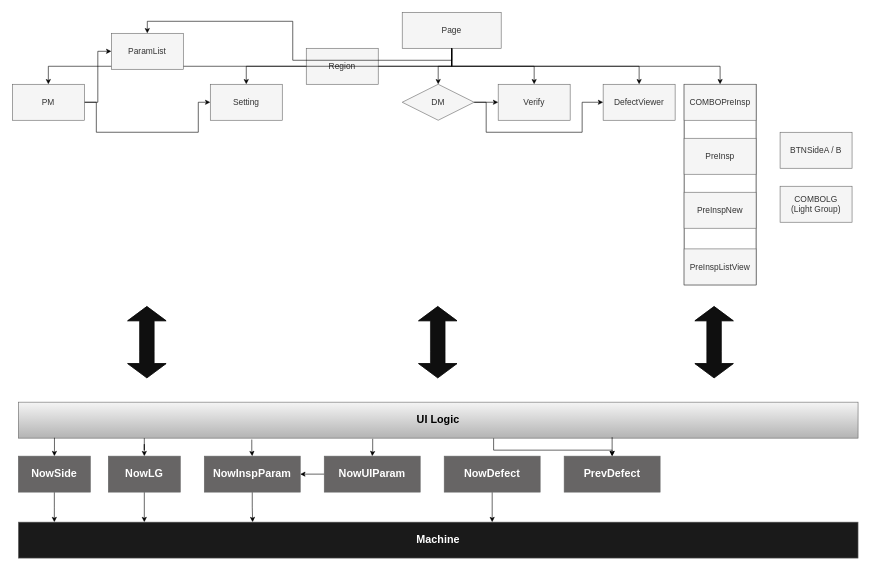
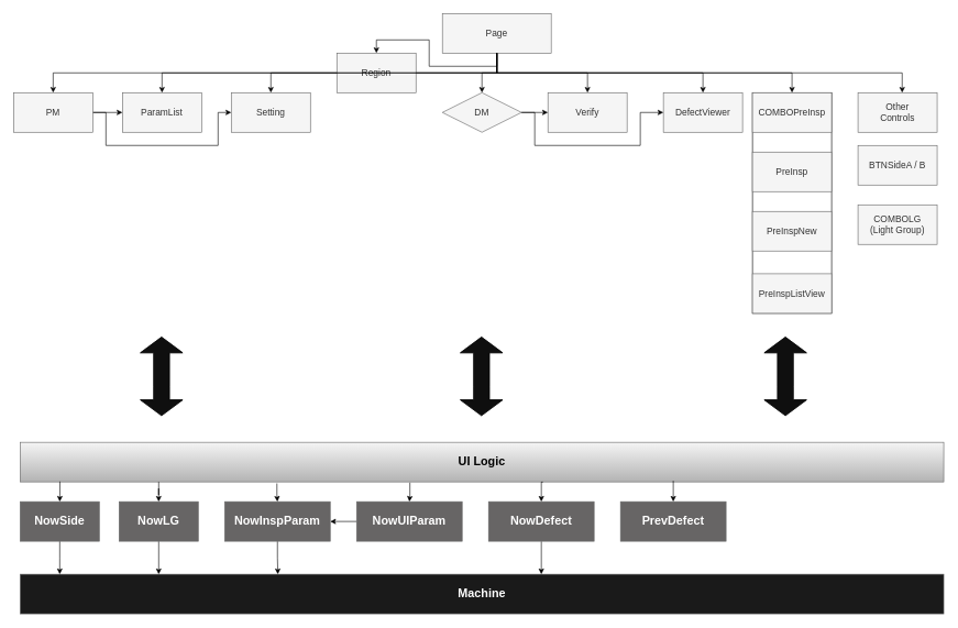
  <mxCell id="0" />
  <mxCell id="1" parent="0" />
  <mxCell id="2" style="edgeStyle=orthogonalEdgeStyle;rounded=0;orthogonalLoop=1;jettySize=auto;html=1;exitX=0.5;exitY=1;exitDx=0;exitDy=0;" edge="1" parent="1" source="3" target="6"><mxGeometry relative="1" as="geometry" /></mxCell>
  <mxCell id="3" value="Page" style="rounded=0;whiteSpace=wrap;html=1;fontSize=14;fillColor=#f5f5f5;fontColor=#333333;strokeColor=#666666;" parent="1" vertex="1"><mxGeometry x="670" y="20" width="165" height="60" as="geometry" /></mxCell>
  <mxCell id="4" style="edgeStyle=orthogonalEdgeStyle;rounded=0;orthogonalLoop=1;jettySize=auto;html=1;exitX=1;exitY=0.5;exitDx=0;exitDy=0;entryX=0;entryY=0.5;entryDx=0;entryDy=0;" edge="1" parent="1" source="6" target="7"><mxGeometry relative="1" as="geometry" /></mxCell>
  <mxCell id="5" style="edgeStyle=orthogonalEdgeStyle;rounded=0;orthogonalLoop=1;jettySize=auto;html=1;exitX=1;exitY=0.5;exitDx=0;exitDy=0;entryX=0;entryY=0.5;entryDx=0;entryDy=0;" edge="1" parent="1" source="6" target="9"><mxGeometry relative="1" as="geometry"><Array as="points"><mxPoint x="160" y="170" /><mxPoint x="160" y="220" /><mxPoint x="330" y="220" /><mxPoint x="330" y="170" /></Array></mxGeometry></mxCell>
  <mxCell id="6" value="PM" style="rounded=0;whiteSpace=wrap;html=1;strokeColor=#666666;fontFamily=Helvetica;fontSize=14;fontColor=#333333;fillColor=#f5f5f5;" parent="1" vertex="1"><mxGeometry x="20" y="140" width="120" height="60" as="geometry" /></mxCell>
- <mxCell id="7" value="ParamList" style="rounded=0;whiteSpace=wrap;html=1;strokeColor=#666666;fontFamily=Helvetica;fontSize=14;fontColor=#333333;fillColor=#f5f5f5;" parent="1" vertex="1"><mxGeometry x="185" y="55" width="120" height="60" as="geometry" /></mxCell>
+ <mxCell id="7" value="ParamList" style="rounded=0;whiteSpace=wrap;html=1;strokeColor=#666666;fontFamily=Helvetica;fontSize=14;fontColor=#333333;fillColor=#f5f5f5;" parent="1" vertex="1"><mxGeometry x="185" y="140" width="120" height="60" as="geometry" /></mxCell>
  <mxCell id="8" value="Region" style="rounded=0;whiteSpace=wrap;html=1;strokeColor=#666666;fontFamily=Helvetica;fontSize=14;fontColor=#333333;fillColor=#f5f5f5;" parent="1" vertex="1"><mxGeometry x="510" y="80" width="120" height="60" as="geometry" /></mxCell>
  <mxCell id="9" value="Setting" style="rounded=0;whiteSpace=wrap;html=1;strokeColor=#666666;fontFamily=Helvetica;fontSize=14;fontColor=#333333;fillColor=#f5f5f5;" parent="1" vertex="1"><mxGeometry x="350" y="140" width="120" height="60" as="geometry" /></mxCell>
  <mxCell id="10" value="Verify" style="rounded=0;whiteSpace=wrap;html=1;strokeColor=#666666;fontFamily=Helvetica;fontSize=14;fontColor=#333333;fillColor=#f5f5f5;" parent="1" vertex="1"><mxGeometry x="830" y="140" width="120" height="60" as="geometry" /></mxCell>
  <mxCell id="11" style="edgeStyle=orthogonalEdgeStyle;rounded=0;orthogonalLoop=1;jettySize=auto;html=1;exitX=0.5;exitY=1;exitDx=0;exitDy=0;entryX=0.5;entryY=0;entryDx=0;entryDy=0;" edge="1" parent="1" source="3" target="7"><mxGeometry relative="1" as="geometry" /></mxCell>
  <mxCell id="12" style="edgeStyle=orthogonalEdgeStyle;rounded=0;orthogonalLoop=1;jettySize=auto;html=1;exitX=0.5;exitY=1;exitDx=0;exitDy=0;entryX=0.5;entryY=0;entryDx=0;entryDy=0;" edge="1" parent="1" source="3" target="9"><mxGeometry relative="1" as="geometry" /></mxCell>
+ <mxCell id="13" style="edgeStyle=orthogonalEdgeStyle;rounded=0;orthogonalLoop=1;jettySize=auto;html=1;exitX=0.5;exitY=1;exitDx=0;exitDy=0;entryX=0.5;entryY=0;entryDx=0;entryDy=0;" edge="1" parent="1" source="3" target="8"><mxGeometry relative="1" as="geometry" /></mxCell>
  <mxCell id="14" style="edgeStyle=orthogonalEdgeStyle;rounded=0;orthogonalLoop=1;jettySize=auto;html=1;exitX=0.5;exitY=1;exitDx=0;exitDy=0;entryX=0.5;entryY=0;entryDx=0;entryDy=0;" edge="1" parent="1" source="3" target="10"><mxGeometry relative="1" as="geometry" /></mxCell>
+ <mxCell id="15" value="Other&lt;br&gt;Controls" style="rounded=0;whiteSpace=wrap;html=1;strokeColor=#666666;fontFamily=Helvetica;fontSize=14;fontColor=#333333;fillColor=#f5f5f5;" vertex="1" parent="1"><mxGeometry x="1300" y="140" width="120" height="60" as="geometry" /></mxCell>
  <mxCell id="16" value="BTNSideA / B" style="rounded=0;whiteSpace=wrap;html=1;strokeColor=#666666;fontFamily=Helvetica;fontSize=14;fontColor=#333333;fillColor=#f5f5f5;" vertex="1" parent="1"><mxGeometry x="1300" y="220" width="120" height="60" as="geometry" /></mxCell>
  <mxCell id="17" value="COMBOLG&lt;br&gt;(Light Group)" style="rounded=0;whiteSpace=wrap;html=1;strokeColor=#666666;fontFamily=Helvetica;fontSize=14;fontColor=#333333;fillColor=#f5f5f5;" vertex="1" parent="1"><mxGeometry x="1300" y="310" width="120" height="60" as="geometry" /></mxCell>
  <mxCell id="18" value="DefectViewer" style="rounded=0;whiteSpace=wrap;html=1;strokeColor=#666666;fontFamily=Helvetica;fontSize=14;fontColor=#333333;fillColor=#f5f5f5;" vertex="1" parent="1"><mxGeometry x="1005" y="140" width="120" height="60" as="geometry" /></mxCell>
  <mxCell id="19" style="edgeStyle=orthogonalEdgeStyle;rounded=0;orthogonalLoop=1;jettySize=auto;html=1;exitX=0.5;exitY=1;exitDx=0;exitDy=0;" edge="1" parent="1" source="3" target="18"><mxGeometry relative="1" as="geometry" /></mxCell>
  <mxCell id="20" style="edgeStyle=orthogonalEdgeStyle;rounded=0;orthogonalLoop=1;jettySize=auto;html=1;exitX=0.5;exitY=1;exitDx=0;exitDy=0;entryX=0.5;entryY=0;entryDx=0;entryDy=0;" edge="1" parent="1" source="3" target="22"><mxGeometry relative="1" as="geometry" /></mxCell>
  <mxCell id="21" value="" style="group;strokeColor=default;" vertex="1" connectable="0" parent="1"><mxGeometry x="1140" y="140" width="120" height="334.5" as="geometry" /></mxCell>
  <mxCell id="22" value="COMBOPreInsp" style="rounded=0;whiteSpace=wrap;html=1;strokeColor=#666666;fontFamily=Helvetica;fontSize=14;fontColor=#333333;fillColor=#f5f5f5;" vertex="1" parent="21"><mxGeometry width="120" height="60" as="geometry" /></mxCell>
  <mxCell id="23" value="PreInsp" style="rounded=0;whiteSpace=wrap;html=1;strokeColor=#666666;fontFamily=Helvetica;fontSize=14;fontColor=#333333;fillColor=#f5f5f5;" vertex="1" parent="21"><mxGeometry y="90" width="120" height="60" as="geometry" /></mxCell>
  <mxCell id="24" value="PreInspNew" style="rounded=0;whiteSpace=wrap;html=1;strokeColor=#666666;fontFamily=Helvetica;fontSize=14;fontColor=#333333;fillColor=#f5f5f5;" vertex="1" parent="21"><mxGeometry y="180" width="120" height="60" as="geometry" /></mxCell>
  <mxCell id="25" value="PreInspListView" style="rounded=0;whiteSpace=wrap;html=1;strokeColor=#666666;fontFamily=Helvetica;fontSize=14;fontColor=#333333;fillColor=#f5f5f5;" vertex="1" parent="21"><mxGeometry y="274.5" width="120" height="60" as="geometry" /></mxCell>
+ <mxCell id="26" style="edgeStyle=orthogonalEdgeStyle;rounded=0;orthogonalLoop=1;jettySize=auto;html=1;exitX=0.5;exitY=1;exitDx=0;exitDy=0;entryX=0.558;entryY=0;entryDx=0;entryDy=0;entryPerimeter=0;" edge="1" parent="1" source="3" target="15"><mxGeometry relative="1" as="geometry" /></mxCell>
  <mxCell id="27" style="edgeStyle=orthogonalEdgeStyle;rounded=0;orthogonalLoop=1;jettySize=auto;html=1;exitX=1;exitY=0.5;exitDx=0;exitDy=0;" edge="1" parent="1" source="28" target="10"><mxGeometry relative="1" as="geometry" /></mxCell>
  <mxCell id="28" value="DM" style="rhombus;whiteSpace=wrap;html=1;strokeColor=#666666;fontFamily=Helvetica;fontSize=14;fontColor=#333333;fillColor=#f5f5f5;" vertex="1" parent="1"><mxGeometry x="670" y="140" width="120" height="60" as="geometry" /></mxCell>
  <mxCell id="29" style="edgeStyle=orthogonalEdgeStyle;rounded=0;orthogonalLoop=1;jettySize=auto;html=1;exitX=0.5;exitY=1;exitDx=0;exitDy=0;entryX=0.5;entryY=0;entryDx=0;entryDy=0;" edge="1" parent="1" source="3" target="28"><mxGeometry relative="1" as="geometry" /></mxCell>
  <mxCell id="30" style="edgeStyle=orthogonalEdgeStyle;rounded=0;orthogonalLoop=1;jettySize=auto;html=1;exitX=1;exitY=0.5;exitDx=0;exitDy=0;entryX=0;entryY=0.5;entryDx=0;entryDy=0;" edge="1" parent="1" source="28" target="18"><mxGeometry relative="1" as="geometry"><Array as="points"><mxPoint x="810" y="170" /><mxPoint x="810" y="220" /><mxPoint x="970" y="220" /><mxPoint x="970" y="170" /></Array></mxGeometry></mxCell>
  <mxCell id="31" value="&lt;span style=&quot;font-size: 18px;&quot;&gt;&lt;b&gt;UI Logic&lt;/b&gt;&lt;/span&gt;" style="rounded=0;whiteSpace=wrap;html=1;strokeColor=#666666;fontFamily=Helvetica;fontSize=14;fillColor=#f5f5f5;gradientColor=#b3b3b3;" vertex="1" parent="1"><mxGeometry x="30" y="670" width="1400" height="60" as="geometry" /></mxCell>
  <mxCell id="32" style="edgeStyle=orthogonalEdgeStyle;rounded=0;orthogonalLoop=1;jettySize=auto;html=1;fontSize=18;fontColor=#FFFFFF;startArrow=none;fillColor=#0f0f0f;startFill=0;exitX=0.043;exitY=0.99;exitDx=0;exitDy=0;exitPerimeter=0;" edge="1" parent="1" source="31" target="34"><mxGeometry relative="1" as="geometry" /></mxCell>
  <mxCell id="33" style="edgeStyle=orthogonalEdgeStyle;rounded=0;orthogonalLoop=1;jettySize=auto;html=1;exitX=0.5;exitY=1;exitDx=0;exitDy=0;fontSize=18;fontColor=#FFFFFF;startArrow=none;startFill=0;fillColor=#0f0f0f;" edge="1" parent="1" source="34"><mxGeometry relative="1" as="geometry"><mxPoint x="90" y="870" as="targetPoint" /></mxGeometry></mxCell>
  <mxCell id="34" value="&lt;b&gt;&lt;font style=&quot;font-size: 18px;&quot;&gt;NowSide&lt;/font&gt;&lt;/b&gt;" style="rounded=0;whiteSpace=wrap;html=1;strokeColor=#666666;fontFamily=Helvetica;fontSize=14;fontColor=#FFFFFF;fillColor=#676565;" vertex="1" parent="1"><mxGeometry x="30" y="760" width="120" height="60" as="geometry" /></mxCell>
  <mxCell id="35" style="edgeStyle=orthogonalEdgeStyle;rounded=0;orthogonalLoop=1;jettySize=auto;html=1;fontSize=18;fontColor=#FFFFFF;startArrow=none;startFill=0;fillColor=#0f0f0f;exitX=0.15;exitY=1;exitDx=0;exitDy=0;exitPerimeter=0;" edge="1" parent="1" source="31" target="37"><mxGeometry relative="1" as="geometry" /></mxCell>
  <mxCell id="36" style="edgeStyle=orthogonalEdgeStyle;rounded=0;orthogonalLoop=1;jettySize=auto;html=1;exitX=0.5;exitY=1;exitDx=0;exitDy=0;entryX=0.15;entryY=0;entryDx=0;entryDy=0;entryPerimeter=0;fontSize=18;fontColor=#FFFFFF;startArrow=none;startFill=0;fillColor=#0f0f0f;" edge="1" parent="1" source="37" target="44"><mxGeometry relative="1" as="geometry" /></mxCell>
  <mxCell id="37" value="&lt;b&gt;&lt;font style=&quot;font-size: 18px;&quot;&gt;NowLG&lt;/font&gt;&lt;/b&gt;" style="rounded=0;whiteSpace=wrap;html=1;strokeColor=#666666;fontFamily=Helvetica;fontSize=14;fontColor=#FFFFFF;fillColor=#676565;" vertex="1" parent="1"><mxGeometry x="180" y="760" width="120" height="60" as="geometry" /></mxCell>
  <mxCell id="38" style="edgeStyle=orthogonalEdgeStyle;rounded=0;orthogonalLoop=1;jettySize=auto;html=1;fontSize=18;fontColor=#FFFFFF;startArrow=none;startFill=0;fillColor=#0f0f0f;exitX=0.278;exitY=1.038;exitDx=0;exitDy=0;exitPerimeter=0;" edge="1" parent="1" source="31" target="40"><mxGeometry relative="1" as="geometry" /></mxCell>
  <mxCell id="39" style="edgeStyle=orthogonalEdgeStyle;rounded=0;orthogonalLoop=1;jettySize=auto;html=1;exitX=0.5;exitY=1;exitDx=0;exitDy=0;entryX=0.279;entryY=0;entryDx=0;entryDy=0;entryPerimeter=0;fontSize=18;fontColor=#FFFFFF;startArrow=none;startFill=0;fillColor=#0f0f0f;" edge="1" parent="1" source="40" target="44"><mxGeometry relative="1" as="geometry" /></mxCell>
  <mxCell id="40" value="&lt;b&gt;&lt;font style=&quot;font-size: 18px;&quot;&gt;NowInspParam&lt;/font&gt;&lt;/b&gt;" style="rounded=0;whiteSpace=wrap;html=1;strokeColor=#666666;fontFamily=Helvetica;fontSize=14;fontColor=#FFFFFF;fillColor=#676565;" vertex="1" parent="1"><mxGeometry x="340" y="760" width="160" height="60" as="geometry" /></mxCell>
  <mxCell id="41" style="edgeStyle=orthogonalEdgeStyle;rounded=0;orthogonalLoop=1;jettySize=auto;html=1;exitX=0;exitY=0.5;exitDx=0;exitDy=0;entryX=1;entryY=0.5;entryDx=0;entryDy=0;fontSize=18;fontColor=#FFFFFF;" edge="1" parent="1" source="43" target="40"><mxGeometry relative="1" as="geometry" /></mxCell>
  <mxCell id="42" style="edgeStyle=orthogonalEdgeStyle;rounded=0;orthogonalLoop=1;jettySize=auto;html=1;fontSize=18;fontColor=#FFFFFF;startArrow=none;startFill=0;fillColor=#0f0f0f;exitX=0.422;exitY=1.019;exitDx=0;exitDy=0;exitPerimeter=0;" edge="1" parent="1" source="31" target="43"><mxGeometry relative="1" as="geometry" /></mxCell>
  <mxCell id="43" value="&lt;b&gt;&lt;font style=&quot;font-size: 18px;&quot;&gt;NowUIParam&lt;/font&gt;&lt;/b&gt;" style="rounded=0;whiteSpace=wrap;html=1;strokeColor=#666666;fontFamily=Helvetica;fontSize=14;fontColor=#FFFFFF;fillColor=#676565;" vertex="1" parent="1"><mxGeometry x="540" y="760" width="160" height="60" as="geometry" /></mxCell>
  <mxCell id="44" value="&lt;b&gt;&lt;font style=&quot;font-size: 18px;&quot;&gt;Machine&lt;/font&gt;&lt;/b&gt;" style="rounded=0;whiteSpace=wrap;html=1;strokeColor=#666666;fontFamily=Helvetica;fontSize=14;fontColor=#FFFFFF;fillColor=#1A1A1A;" vertex="1" parent="1"><mxGeometry x="30" y="870" width="1400" height="60" as="geometry" /></mxCell>
  <mxCell id="45" value="" style="shape=flexArrow;endArrow=classic;startArrow=classic;html=1;rounded=0;fontSize=18;fontColor=#FFFFFF;endWidth=38.64;endSize=7.6;startWidth=38.64;startSize=7.6;width=24.4;fillColor=#0f0f0f;" edge="1" parent="1"><mxGeometry width="100" height="100" relative="1" as="geometry"><mxPoint x="729.29" y="630" as="sourcePoint" /><mxPoint x="729.29" y="510" as="targetPoint" /><Array as="points"><mxPoint x="729.29" y="585" /></Array></mxGeometry></mxCell>
  <mxCell id="46" value="" style="shape=flexArrow;endArrow=classic;startArrow=classic;html=1;rounded=0;fontSize=18;fontColor=#FFFFFF;endWidth=38.64;endSize=7.6;startWidth=38.64;startSize=7.6;width=24.4;fillColor=#0f0f0f;" edge="1" parent="1"><mxGeometry width="100" height="100" relative="1" as="geometry"><mxPoint x="1190" y="630" as="sourcePoint" /><mxPoint x="1190" y="510" as="targetPoint" /><Array as="points"><mxPoint x="1190" y="585" /></Array></mxGeometry></mxCell>
  <mxCell id="47" value="" style="shape=flexArrow;endArrow=classic;startArrow=classic;html=1;rounded=0;fontSize=18;fontColor=#FFFFFF;endWidth=38.64;endSize=7.6;startWidth=38.64;startSize=7.6;width=24.4;fillColor=#0f0f0f;" edge="1" parent="1"><mxGeometry width="100" height="100" relative="1" as="geometry"><mxPoint x="244.29" y="630" as="sourcePoint" /><mxPoint x="244.29" y="510" as="targetPoint" /><Array as="points"><mxPoint x="244.29" y="585" /></Array></mxGeometry></mxCell>
- <mxCell id="48" style="edgeStyle=orthogonalEdgeStyle;rounded=0;orthogonalLoop=1;jettySize=auto;html=1;exitX=0.566;exitY=1.006;exitDx=0;exitDy=0;fontSize=18;fontColor=#FFFFFF;startArrow=none;startFill=0;fillColor=#0f0f0f;exitPerimeter=0;" edge="1" parent="1" source="31" target="52"><mxGeometry relative="1" as="geometry" /></mxCell>
+ <mxCell id="48" style="edgeStyle=orthogonalEdgeStyle;rounded=0;orthogonalLoop=1;jettySize=auto;html=1;exitX=0.566;exitY=1.006;exitDx=0;exitDy=0;entryX=0.5;entryY=0;entryDx=0;entryDy=0;fontSize=18;fontColor=#FFFFFF;startArrow=none;startFill=0;fillColor=#0f0f0f;exitPerimeter=0;" edge="1" parent="1" source="31" target="50"><mxGeometry relative="1" as="geometry" /></mxCell>
  <mxCell id="49" value="" style="edgeStyle=orthogonalEdgeStyle;rounded=0;orthogonalLoop=1;jettySize=auto;html=1;fontSize=18;fontColor=#FFFFFF;startArrow=none;startFill=0;fillColor=#0f0f0f;" edge="1" parent="1" source="50" target="44"><mxGeometry relative="1" as="geometry"><Array as="points"><mxPoint x="820" y="860" /><mxPoint x="820" y="860" /></Array></mxGeometry></mxCell>
  <mxCell id="50" value="&lt;b&gt;&lt;font style=&quot;font-size: 18px;&quot;&gt;NowDefect&lt;/font&gt;&lt;/b&gt;" style="rounded=0;whiteSpace=wrap;html=1;strokeColor=#666666;fontFamily=Helvetica;fontSize=14;fontColor=#FFFFFF;fillColor=#676565;" vertex="1" parent="1"><mxGeometry x="740" y="760" width="160" height="60" as="geometry" /></mxCell>
  <mxCell id="51" style="edgeStyle=orthogonalEdgeStyle;rounded=0;orthogonalLoop=1;jettySize=auto;html=1;fontSize=18;fontColor=#FFFFFF;startArrow=none;startFill=0;fillColor=#0f0f0f;" edge="1" parent="1" target="52"><mxGeometry relative="1" as="geometry"><mxPoint x="1020" y="730" as="sourcePoint" /><Array as="points"><mxPoint x="1020" y="729" /></Array></mxGeometry></mxCell>
  <mxCell id="52" value="&lt;b&gt;&lt;font style=&quot;font-size: 18px;&quot;&gt;PrevDefect&lt;/font&gt;&lt;/b&gt;" style="rounded=0;whiteSpace=wrap;html=1;strokeColor=#666666;fontFamily=Helvetica;fontSize=14;fontColor=#FFFFFF;fillColor=#676565;" vertex="1" parent="1"><mxGeometry x="940" y="760" width="160" height="60" as="geometry" /></mxCell>
